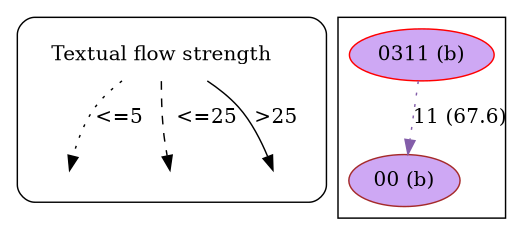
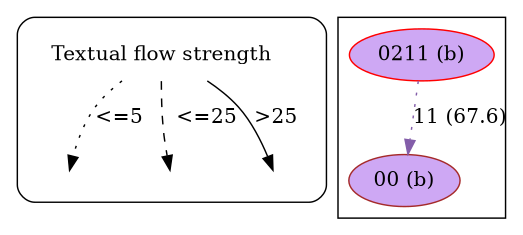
  strict digraph {
    node [style=invis]
    edge [style=dotted]
    n1 [color=brown label="Textual flow strength" shape=plaintext style=""]
    leg_e1 [fixedsize=True height=0.2]
    leg_e2 [fixedsize=True height=0.2]
    leg_e3 [fixedsize=True height=0.2]
-   n5 [color=red fillcolor="#CEA8F4" label="0311 (b)" style=filled]
+   n5 [color=red fillcolor="#CEA8F4" label="0211 (b)" style=filled]
    n6 [color=brown fillcolor="#CEA8F4" label="00 (b)" style=filled]
    subgraph cluster_1 {
      style=rounded
      n1
      leg_e1
      leg_e2
      leg_e3
    }
    subgraph cluster_2 {
      n5
      n6
    }
    n1 -> leg_e1 [label="<=5  "]
    n1 -> leg_e2 [label="  <=25" style=dashed]
    n1 -> leg_e3 [label=">25" style=solid]
    n5 -> n6 [color="#835da9" label="11 (67.6)"]
  }
